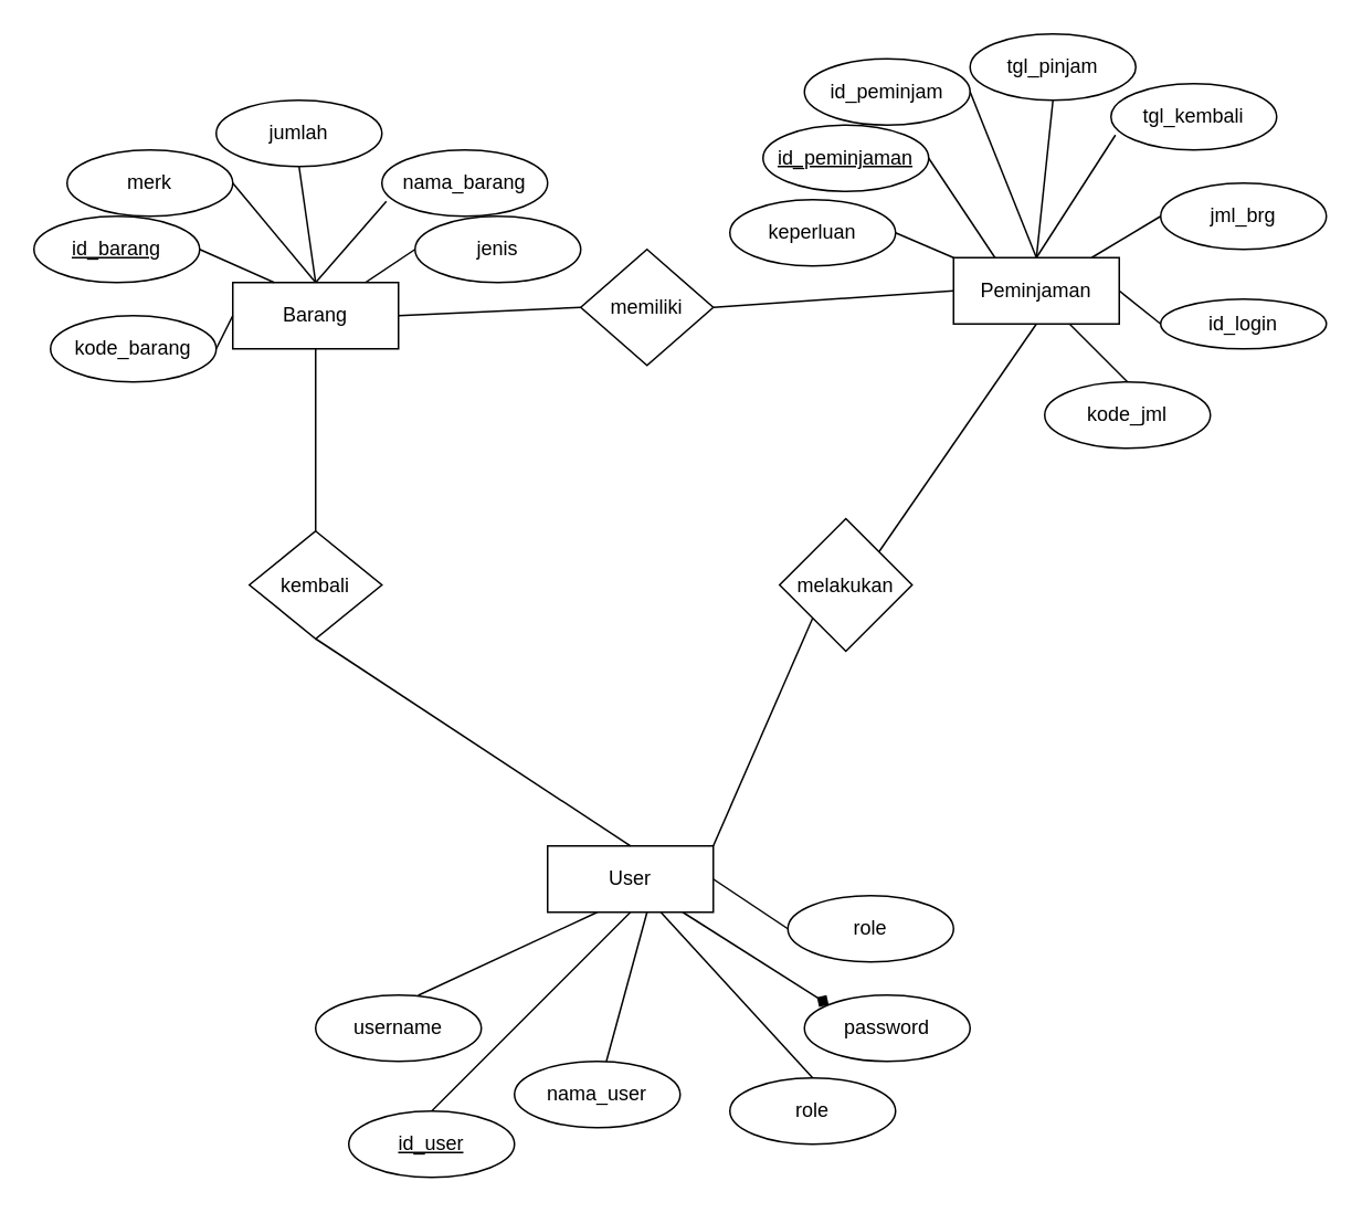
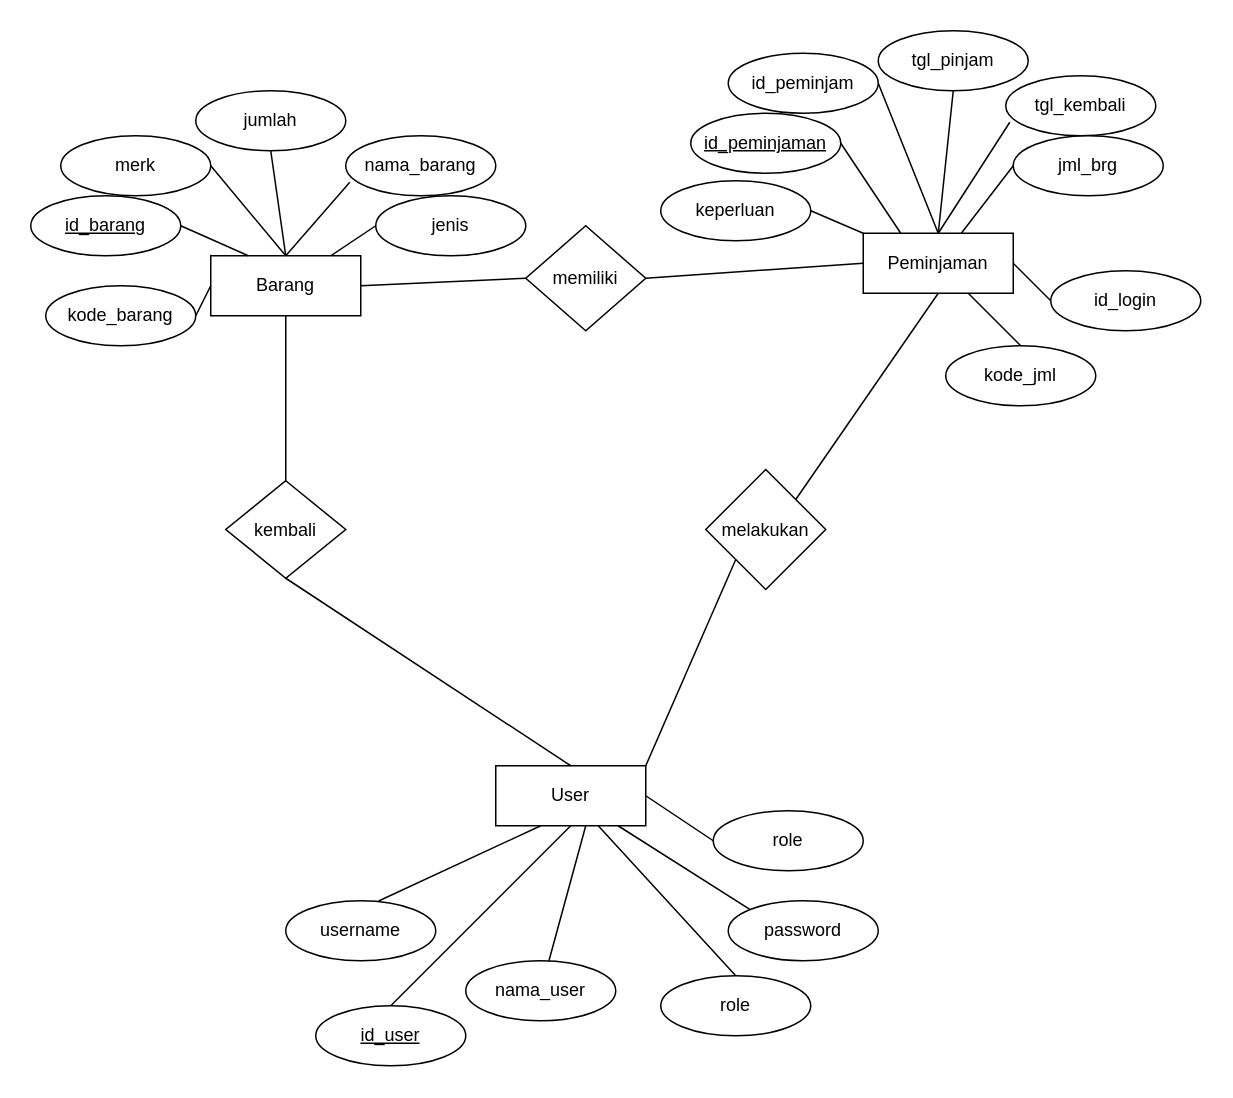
  <mxCell id="0" />
  <mxCell id="1" parent="0" />
  <mxCell id="2" value="Barang" style="whiteSpace=wrap;html=1;align=center;" parent="1" vertex="1"><mxGeometry x="140" y="170" width="100" height="40" as="geometry" /></mxCell>
  <mxCell id="3" value="jumlah" style="ellipse;whiteSpace=wrap;html=1;align=center;" parent="1" vertex="1"><mxGeometry x="130" y="60" width="100" height="40" as="geometry" /></mxCell>
  <mxCell id="4" value="nama_barang" style="ellipse;whiteSpace=wrap;html=1;align=center;" parent="1" vertex="1"><mxGeometry x="230" y="90" width="100" height="40" as="geometry" /></mxCell>
  <mxCell id="5" value="jenis" style="ellipse;whiteSpace=wrap;html=1;align=center;" parent="1" vertex="1"><mxGeometry x="250" y="130" width="100" height="40" as="geometry" /></mxCell>
  <mxCell id="6" value="merk" style="ellipse;whiteSpace=wrap;html=1;align=center;" parent="1" vertex="1"><mxGeometry x="40" y="90" width="100" height="40" as="geometry" /></mxCell>
  <mxCell id="7" value="id_barang" style="ellipse;whiteSpace=wrap;html=1;align=center;fontStyle=4;" parent="1" vertex="1"><mxGeometry x="20" y="130" width="100" height="40" as="geometry" /></mxCell>
  <mxCell id="8" value="" style="endArrow=none;html=1;rounded=0;exitX=0.5;exitY=0;exitDx=0;exitDy=0;entryX=0.5;entryY=1;entryDx=0;entryDy=0;" parent="1" source="2" target="3" edge="1"><mxGeometry relative="1" as="geometry"><mxPoint x="80" y="250" as="sourcePoint" /><mxPoint x="240" y="250" as="targetPoint" /></mxGeometry></mxCell>
  <mxCell id="9" value="" style="endArrow=none;html=1;rounded=0;exitX=1;exitY=0.5;exitDx=0;exitDy=0;entryX=0.5;entryY=0;entryDx=0;entryDy=0;" parent="1" source="6" target="2" edge="1"><mxGeometry relative="1" as="geometry"><mxPoint x="140" y="150" as="sourcePoint" /><mxPoint x="300" y="150" as="targetPoint" /></mxGeometry></mxCell>
  <mxCell id="10" value="" style="endArrow=none;html=1;rounded=0;exitX=1;exitY=0.5;exitDx=0;exitDy=0;entryX=0.25;entryY=0;entryDx=0;entryDy=0;" parent="1" source="7" target="2" edge="1"><mxGeometry relative="1" as="geometry"><mxPoint x="110" y="270" as="sourcePoint" /><mxPoint x="270" y="270" as="targetPoint" /></mxGeometry></mxCell>
  <mxCell id="11" value="" style="endArrow=none;html=1;rounded=0;exitX=0.027;exitY=0.775;exitDx=0;exitDy=0;exitPerimeter=0;entryX=0.5;entryY=0;entryDx=0;entryDy=0;" parent="1" source="4" target="2" edge="1"><mxGeometry relative="1" as="geometry"><mxPoint x="220" y="280" as="sourcePoint" /><mxPoint x="380" y="280" as="targetPoint" /></mxGeometry></mxCell>
  <mxCell id="12" value="" style="endArrow=none;html=1;rounded=0;exitX=0;exitY=0.5;exitDx=0;exitDy=0;" parent="1" source="5" target="2" edge="1"><mxGeometry relative="1" as="geometry"><mxPoint x="250" y="270" as="sourcePoint" /><mxPoint x="410" y="270" as="targetPoint" /></mxGeometry></mxCell>
  <mxCell id="13" value="User" style="whiteSpace=wrap;html=1;align=center;" parent="1" vertex="1"><mxGeometry x="330" y="510" width="100" height="40" as="geometry" /></mxCell>
  <mxCell id="14" value="role" style="ellipse;whiteSpace=wrap;html=1;align=center;" parent="1" vertex="1"><mxGeometry x="440" y="650" width="100" height="40" as="geometry" /></mxCell>
  <mxCell id="15" value="nama_user" style="ellipse;whiteSpace=wrap;html=1;align=center;" parent="1" vertex="1"><mxGeometry x="310" y="640" width="100" height="40" as="geometry" /></mxCell>
  <mxCell id="16" value="id_user" style="ellipse;whiteSpace=wrap;html=1;align=center;fontStyle=4;" parent="1" vertex="1"><mxGeometry x="210" y="670" width="100" height="40" as="geometry" /></mxCell>
  <mxCell id="17" value="" style="endArrow=none;html=1;rounded=0;entryX=0.5;entryY=0;entryDx=0;entryDy=0;" parent="1" source="13" target="14" edge="1"><mxGeometry relative="1" as="geometry"><mxPoint x="250" y="630" as="sourcePoint" /><mxPoint x="410" y="630" as="targetPoint" /></mxGeometry></mxCell>
  <mxCell id="18" value="" style="endArrow=none;html=1;rounded=0;entryX=0.6;entryY=1;entryDx=0;entryDy=0;entryPerimeter=0;" parent="1" source="15" target="13" edge="1"><mxGeometry relative="1" as="geometry"><mxPoint x="310" y="530" as="sourcePoint" /><mxPoint x="470" y="530" as="targetPoint" /></mxGeometry></mxCell>
  <mxCell id="19" value="" style="endArrow=none;html=1;rounded=0;exitX=0.5;exitY=0;exitDx=0;exitDy=0;entryX=0.5;entryY=1;entryDx=0;entryDy=0;" parent="1" source="16" target="13" edge="1"><mxGeometry relative="1" as="geometry"><mxPoint x="280" y="650" as="sourcePoint" /><mxPoint x="440" y="650" as="targetPoint" /></mxGeometry></mxCell>
  <mxCell id="20" value="Peminjaman" style="whiteSpace=wrap;html=1;align=center;" parent="1" vertex="1"><mxGeometry x="575" y="155" width="100" height="40" as="geometry" /></mxCell>
  <mxCell id="21" value="tgl_pinjam" style="ellipse;whiteSpace=wrap;html=1;align=center;" parent="1" vertex="1"><mxGeometry x="585" y="20" width="100" height="40" as="geometry" /></mxCell>
  <mxCell id="22" value="tgl_kembali" style="ellipse;whiteSpace=wrap;html=1;align=center;" parent="1" vertex="1"><mxGeometry x="670" y="50" width="100" height="40" as="geometry" /></mxCell>
- <mxCell id="23" value="jml_brg" style="ellipse;whiteSpace=wrap;html=1;align=center;" parent="1" vertex="1"><mxGeometry x="700" y="110" width="100" height="40" as="geometry" /></mxCell>
+ <mxCell id="23" value="jml_brg" style="ellipse;whiteSpace=wrap;html=1;align=center;" parent="1" vertex="1"><mxGeometry x="675" y="90" width="100" height="40" as="geometry" /></mxCell>
  <mxCell id="24" value="id_peminjam" style="ellipse;whiteSpace=wrap;html=1;align=center;" parent="1" vertex="1"><mxGeometry x="485" y="35" width="100" height="40" as="geometry" /></mxCell>
  <mxCell id="25" value="id_peminjaman" style="ellipse;whiteSpace=wrap;html=1;align=center;fontStyle=4;" parent="1" vertex="1"><mxGeometry x="460" y="75" width="100" height="40" as="geometry" /></mxCell>
  <mxCell id="26" value="" style="endArrow=none;html=1;rounded=0;exitX=0.5;exitY=0;exitDx=0;exitDy=0;entryX=0.5;entryY=1;entryDx=0;entryDy=0;" parent="1" source="20" target="21" edge="1"><mxGeometry relative="1" as="geometry"><mxPoint x="515" y="235" as="sourcePoint" /><mxPoint x="675" y="235" as="targetPoint" /></mxGeometry></mxCell>
  <mxCell id="27" value="" style="endArrow=none;html=1;rounded=0;exitX=1;exitY=0.5;exitDx=0;exitDy=0;entryX=0.5;entryY=0;entryDx=0;entryDy=0;" parent="1" source="24" target="20" edge="1"><mxGeometry relative="1" as="geometry"><mxPoint x="575" y="135" as="sourcePoint" /><mxPoint x="735" y="135" as="targetPoint" /></mxGeometry></mxCell>
  <mxCell id="28" value="" style="endArrow=none;html=1;rounded=0;exitX=1;exitY=0.5;exitDx=0;exitDy=0;entryX=0.25;entryY=0;entryDx=0;entryDy=0;" parent="1" source="25" target="20" edge="1"><mxGeometry relative="1" as="geometry"><mxPoint x="545" y="255" as="sourcePoint" /><mxPoint x="705" y="255" as="targetPoint" /></mxGeometry></mxCell>
  <mxCell id="29" value="" style="endArrow=none;html=1;rounded=0;exitX=0.027;exitY=0.775;exitDx=0;exitDy=0;exitPerimeter=0;entryX=0.5;entryY=0;entryDx=0;entryDy=0;" parent="1" source="22" target="20" edge="1"><mxGeometry relative="1" as="geometry"><mxPoint x="655" y="265" as="sourcePoint" /><mxPoint x="815" y="265" as="targetPoint" /></mxGeometry></mxCell>
  <mxCell id="30" value="" style="endArrow=none;html=1;rounded=0;exitX=0;exitY=0.5;exitDx=0;exitDy=0;" parent="1" source="23" target="20" edge="1"><mxGeometry relative="1" as="geometry"><mxPoint x="685" y="255" as="sourcePoint" /><mxPoint x="845" y="255" as="targetPoint" /></mxGeometry></mxCell>
  <mxCell id="31" value="keperluan" style="ellipse;whiteSpace=wrap;html=1;align=center;" parent="1" vertex="1"><mxGeometry x="440" y="120" width="100" height="40" as="geometry" /></mxCell>
  <mxCell id="32" value="" style="endArrow=none;html=1;rounded=0;entryX=0;entryY=0;entryDx=0;entryDy=0;exitX=1;exitY=0.5;exitDx=0;exitDy=0;" parent="1" source="31" target="20" edge="1"><mxGeometry relative="1" as="geometry"><mxPoint x="520" y="190" as="sourcePoint" /><mxPoint x="680" y="190" as="targetPoint" /></mxGeometry></mxCell>
  <mxCell id="33" value="kembali" style="rhombus;whiteSpace=wrap;html=1;" parent="1" vertex="1"><mxGeometry x="150" y="320" width="80" height="65" as="geometry" /></mxCell>
  <mxCell id="34" value="" style="endArrow=none;html=1;rounded=0;exitX=0.5;exitY=0;exitDx=0;exitDy=0;entryX=0.5;entryY=1;entryDx=0;entryDy=0;" parent="1" source="13" target="33" edge="1"><mxGeometry width="50" height="50" relative="1" as="geometry"><mxPoint x="220" y="390" as="sourcePoint" /><mxPoint x="270" y="340" as="targetPoint" /></mxGeometry></mxCell>
  <mxCell id="35" value="" style="endArrow=none;html=1;rounded=0;exitX=0.5;exitY=0;exitDx=0;exitDy=0;entryX=0.5;entryY=1;entryDx=0;entryDy=0;" parent="1" source="33" target="2" edge="1"><mxGeometry width="50" height="50" relative="1" as="geometry"><mxPoint x="170" y="340" as="sourcePoint" /><mxPoint x="220" y="290" as="targetPoint" /></mxGeometry></mxCell>
  <mxCell id="36" value="melakukan" style="rhombus;whiteSpace=wrap;html=1;" parent="1" vertex="1"><mxGeometry x="470" y="312.5" width="80" height="80" as="geometry" /></mxCell>
  <mxCell id="37" value="" style="endArrow=none;html=1;rounded=0;entryX=0;entryY=1;entryDx=0;entryDy=0;exitX=1;exitY=0;exitDx=0;exitDy=0;" parent="1" source="13" target="36" edge="1"><mxGeometry width="50" height="50" relative="1" as="geometry"><mxPoint x="390" y="430" as="sourcePoint" /><mxPoint x="440" y="380" as="targetPoint" /></mxGeometry></mxCell>
  <mxCell id="38" value="" style="endArrow=none;html=1;rounded=0;entryX=0.5;entryY=1;entryDx=0;entryDy=0;exitX=1;exitY=0;exitDx=0;exitDy=0;" parent="1" source="36" target="20" edge="1"><mxGeometry width="50" height="50" relative="1" as="geometry"><mxPoint x="390" y="430" as="sourcePoint" /><mxPoint x="440" y="380" as="targetPoint" /></mxGeometry></mxCell>
  <mxCell id="39" value="memiliki" style="rhombus;whiteSpace=wrap;html=1;" parent="1" vertex="1"><mxGeometry x="350" y="150" width="80" height="70" as="geometry" /></mxCell>
  <mxCell id="40" value="" style="endArrow=none;html=1;rounded=0;entryX=0;entryY=0.5;entryDx=0;entryDy=0;exitX=1;exitY=0.5;exitDx=0;exitDy=0;" parent="1" source="39" target="20" edge="1"><mxGeometry width="50" height="50" relative="1" as="geometry"><mxPoint x="390" y="430" as="sourcePoint" /><mxPoint x="440" y="380" as="targetPoint" /></mxGeometry></mxCell>
  <mxCell id="41" value="" style="endArrow=none;html=1;rounded=0;entryX=0;entryY=0.5;entryDx=0;entryDy=0;exitX=1;exitY=0.5;exitDx=0;exitDy=0;" parent="1" source="2" target="39" edge="1"><mxGeometry width="50" height="50" relative="1" as="geometry"><mxPoint x="390" y="430" as="sourcePoint" /><mxPoint x="440" y="380" as="targetPoint" /></mxGeometry></mxCell>
  <mxCell id="42" value="user&lt;span style=&quot;background-color: initial;&quot;&gt;name&lt;/span&gt;" style="ellipse;whiteSpace=wrap;html=1;align=center;" parent="1" vertex="1"><mxGeometry x="190" y="600" width="100" height="40" as="geometry" /></mxCell>
  <mxCell id="43" value="password" style="ellipse;whiteSpace=wrap;html=1;align=center;" parent="1" vertex="1"><mxGeometry x="485" y="600" width="100" height="40" as="geometry" /></mxCell>
  <mxCell id="44" value="role" style="ellipse;whiteSpace=wrap;html=1;align=center;" parent="1" vertex="1"><mxGeometry x="475" y="540" width="100" height="40" as="geometry" /></mxCell>
  <mxCell id="45" value="" style="endArrow=none;html=1;rounded=0;exitX=0.619;exitY=0.005;exitDx=0;exitDy=0;exitPerimeter=0;" parent="1" source="42" edge="1"><mxGeometry relative="1" as="geometry"><mxPoint x="320" y="610" as="sourcePoint" /><mxPoint x="360" y="550" as="targetPoint" /></mxGeometry></mxCell>
  <mxCell id="46" value="" style="endArrow=none;html=1;rounded=0;exitX=1;exitY=0.5;exitDx=0;exitDy=0;entryX=0;entryY=0.5;entryDx=0;entryDy=0;" parent="1" source="13" target="44" edge="1"><mxGeometry relative="1" as="geometry"><mxPoint x="420" y="540" as="sourcePoint" /><mxPoint x="580" y="540" as="targetPoint" /></mxGeometry></mxCell>
- <mxCell id="47" value="" style="endArrow=diamond;html=1;rounded=0;entryX=0;entryY=0;entryDx=0;entryDy=0;" parent="1" source="13" target="43" edge="1"><mxGeometry relative="1" as="geometry"><mxPoint x="470" y="590" as="sourcePoint" /><mxPoint x="630" y="590" as="targetPoint" /></mxGeometry></mxCell>
+ <mxCell id="47" value="" style="endArrow=none;html=1;rounded=0;entryX=0;entryY=0;entryDx=0;entryDy=0;" parent="1" source="13" target="43" edge="1"><mxGeometry relative="1" as="geometry"><mxPoint x="470" y="590" as="sourcePoint" /><mxPoint x="630" y="590" as="targetPoint" /></mxGeometry></mxCell>
  <mxCell id="48" value="kode_jml" style="ellipse;whiteSpace=wrap;html=1;align=center;" parent="1" vertex="1"><mxGeometry x="630" y="230" width="100" height="40" as="geometry" /></mxCell>
  <mxCell id="49" value="" style="endArrow=none;html=1;rounded=0;exitX=0.5;exitY=0;exitDx=0;exitDy=0;" parent="1" source="48" target="20" edge="1"><mxGeometry width="50" height="50" relative="1" as="geometry"><mxPoint x="540" y="343" as="sourcePoint" /><mxPoint x="635" y="205" as="targetPoint" /></mxGeometry></mxCell>
- <mxCell id="50" value="id_login" style="ellipse;whiteSpace=wrap;html=1;align=center;" parent="1" vertex="1"><mxGeometry x="700" y="180" width="100" height="30" as="geometry" /></mxCell>
+ <mxCell id="50" value="id_login" style="ellipse;whiteSpace=wrap;html=1;align=center;" parent="1" vertex="1"><mxGeometry x="700" y="180" width="100" height="40" as="geometry" /></mxCell>
  <mxCell id="51" value="" style="endArrow=none;html=1;rounded=0;exitX=1;exitY=0.5;exitDx=0;exitDy=0;entryX=0;entryY=0.5;entryDx=0;entryDy=0;" parent="1" source="20" target="50" edge="1"><mxGeometry relative="1" as="geometry"><mxPoint x="685" y="175" as="sourcePoint" /><mxPoint x="712" y="167" as="targetPoint" /></mxGeometry></mxCell>
  <mxCell id="52" value="kode_barang" style="ellipse;whiteSpace=wrap;html=1;align=center;" vertex="1" parent="1"><mxGeometry x="30" y="190" width="100" height="40" as="geometry" /></mxCell>
  <mxCell id="53" value="" style="endArrow=none;html=1;rounded=0;exitX=1;exitY=0.5;exitDx=0;exitDy=0;entryX=0;entryY=0.5;entryDx=0;entryDy=0;" edge="1" parent="1" source="52" target="2"><mxGeometry width="50" height="50" relative="1" as="geometry"><mxPoint x="110" y="300" as="sourcePoint" /><mxPoint x="160" y="250" as="targetPoint" /></mxGeometry></mxCell>
